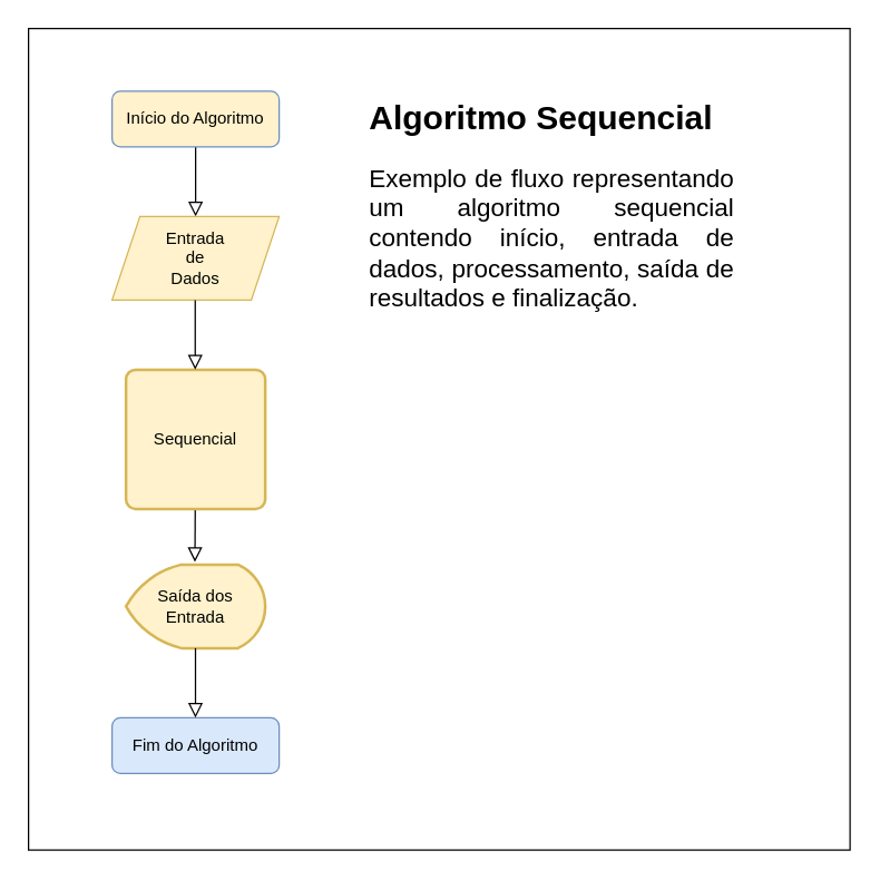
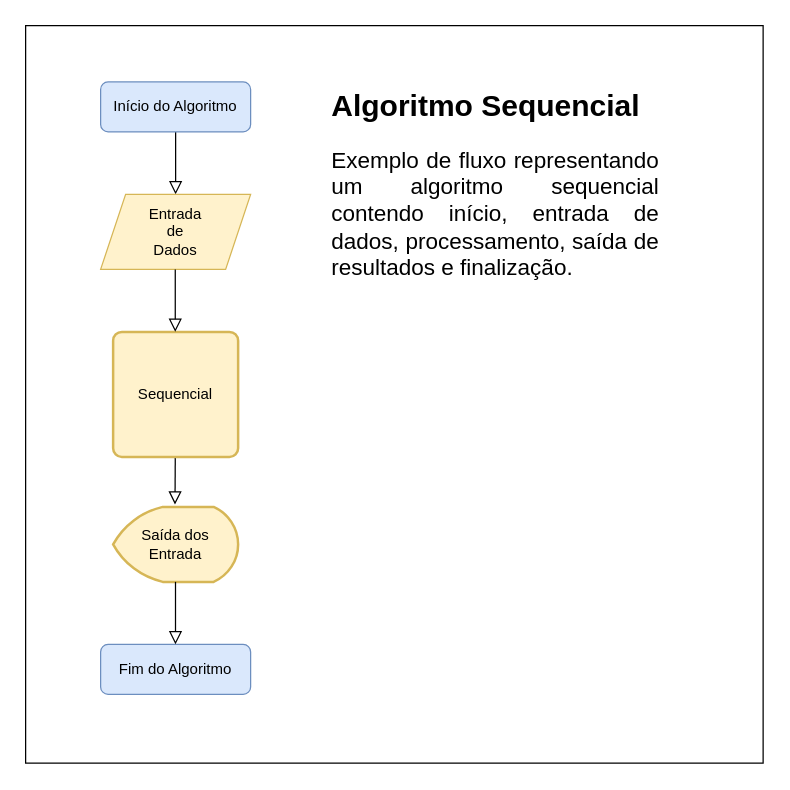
  <mxCell id="0" />
  <mxCell id="1" parent="0" />
  <mxCell id="2" value="" style="whiteSpace=wrap;html=1;aspect=fixed;" vertex="1" parent="1"><mxGeometry x="20" y="20" width="590" height="590" as="geometry" /></mxCell>
  <mxCell id="3" value="" style="rounded=0;html=1;jettySize=auto;orthogonalLoop=1;fontSize=11;endArrow=block;endFill=0;endSize=8;strokeWidth=1;shadow=0;labelBackgroundColor=none;edgeStyle=orthogonalEdgeStyle;entryX=0.5;entryY=0;entryDx=0;entryDy=0;" parent="1" target="6" edge="1"><mxGeometry relative="1" as="geometry"><mxPoint x="140" y="115" as="sourcePoint" /><mxPoint x="140" y="155" as="targetPoint" /><Array as="points"><mxPoint x="140" y="105" /><mxPoint x="140" y="105" /></Array></mxGeometry></mxCell>
- <mxCell id="4" value="Início do Algoritmo" style="rounded=1;whiteSpace=wrap;html=1;fontSize=12;glass=0;strokeWidth=1;shadow=0;fillColor=#fff2cc;strokeColor=#6c8ebf;" parent="1" vertex="1"><mxGeometry x="80" y="65" width="120" height="40" as="geometry" /></mxCell>
+ <mxCell id="4" value="Início do Algoritmo" style="rounded=1;whiteSpace=wrap;html=1;fontSize=12;glass=0;strokeWidth=1;shadow=0;fillColor=#dae8fc;strokeColor=#6c8ebf;" parent="1" vertex="1"><mxGeometry x="80" y="65" width="120" height="40" as="geometry" /></mxCell>
  <mxCell id="5" value="Fim do Algoritmo" style="rounded=1;whiteSpace=wrap;html=1;fontSize=12;glass=0;strokeWidth=1;shadow=0;fillColor=#dae8fc;strokeColor=#6c8ebf;" parent="1" vertex="1"><mxGeometry x="80" y="515" width="120" height="40" as="geometry" /></mxCell>
  <mxCell id="6" value="&lt;div&gt;Entrada&lt;/div&gt;&lt;div&gt;de&lt;/div&gt;&lt;div&gt;Dados&lt;br&gt;&lt;/div&gt;" style="shape=parallelogram;perimeter=parallelogramPerimeter;whiteSpace=wrap;html=1;fixedSize=1;fillColor=#fff2cc;strokeColor=#d6b656;" vertex="1" parent="1"><mxGeometry x="80" y="155" width="120" height="60" as="geometry" /></mxCell>
  <mxCell id="7" value="Sequencial" style="rounded=1;whiteSpace=wrap;html=1;absoluteArcSize=1;arcSize=14;strokeWidth=2;fillColor=#fff2cc;strokeColor=#d6b656;" vertex="1" parent="1"><mxGeometry x="90" y="265" width="100" height="100" as="geometry" /></mxCell>
  <mxCell id="8" value="" style="rounded=0;html=1;jettySize=auto;orthogonalLoop=1;fontSize=11;endArrow=block;endFill=0;endSize=8;strokeWidth=1;shadow=0;labelBackgroundColor=none;edgeStyle=orthogonalEdgeStyle;" edge="1" parent="1"><mxGeometry relative="1" as="geometry"><mxPoint x="139.71" y="215" as="sourcePoint" /><mxPoint x="139.71" y="265" as="targetPoint" /></mxGeometry></mxCell>
  <mxCell id="9" value="&lt;div&gt;Saída dos&lt;/div&gt;&lt;div&gt;Entrada&lt;br&gt;&lt;/div&gt;" style="strokeWidth=2;html=1;shape=mxgraph.flowchart.display;whiteSpace=wrap;fillColor=#fff2cc;strokeColor=#d6b656;" vertex="1" parent="1"><mxGeometry x="90" y="405" width="100" height="60" as="geometry" /></mxCell>
  <mxCell id="10" value="" style="rounded=0;html=1;jettySize=auto;orthogonalLoop=1;fontSize=11;endArrow=block;endFill=0;endSize=8;strokeWidth=1;shadow=0;labelBackgroundColor=none;edgeStyle=orthogonalEdgeStyle;entryX=0.495;entryY=-0.031;entryDx=0;entryDy=0;entryPerimeter=0;" edge="1" parent="1" target="9"><mxGeometry relative="1" as="geometry"><mxPoint x="139.71" y="366" as="sourcePoint" /><mxPoint x="140" y="401" as="targetPoint" /></mxGeometry></mxCell>
  <mxCell id="11" value="" style="rounded=0;html=1;jettySize=auto;orthogonalLoop=1;fontSize=11;endArrow=block;endFill=0;endSize=8;strokeWidth=1;shadow=0;labelBackgroundColor=none;edgeStyle=orthogonalEdgeStyle;" edge="1" parent="1"><mxGeometry relative="1" as="geometry"><mxPoint x="139.9" y="465" as="sourcePoint" /><mxPoint x="139.9" y="515" as="targetPoint" /></mxGeometry></mxCell>
  <mxCell id="12" value="&lt;h1&gt;Algoritmo Sequencial&lt;br&gt;&lt;/h1&gt;&lt;p style=&quot;font-size: 18px;&quot; align=&quot;justify&quot;&gt;Exemplo de fluxo representando um algoritmo sequencial contendo início, entrada de dados, processamento, saída de resultados e finalização.&lt;br&gt;&lt;/p&gt;" style="text;html=1;strokeColor=none;fillColor=none;spacing=5;spacingTop=-20;whiteSpace=wrap;overflow=hidden;rounded=0;" vertex="1" parent="1"><mxGeometry x="260" y="65" width="270" height="190" as="geometry" /></mxCell>
